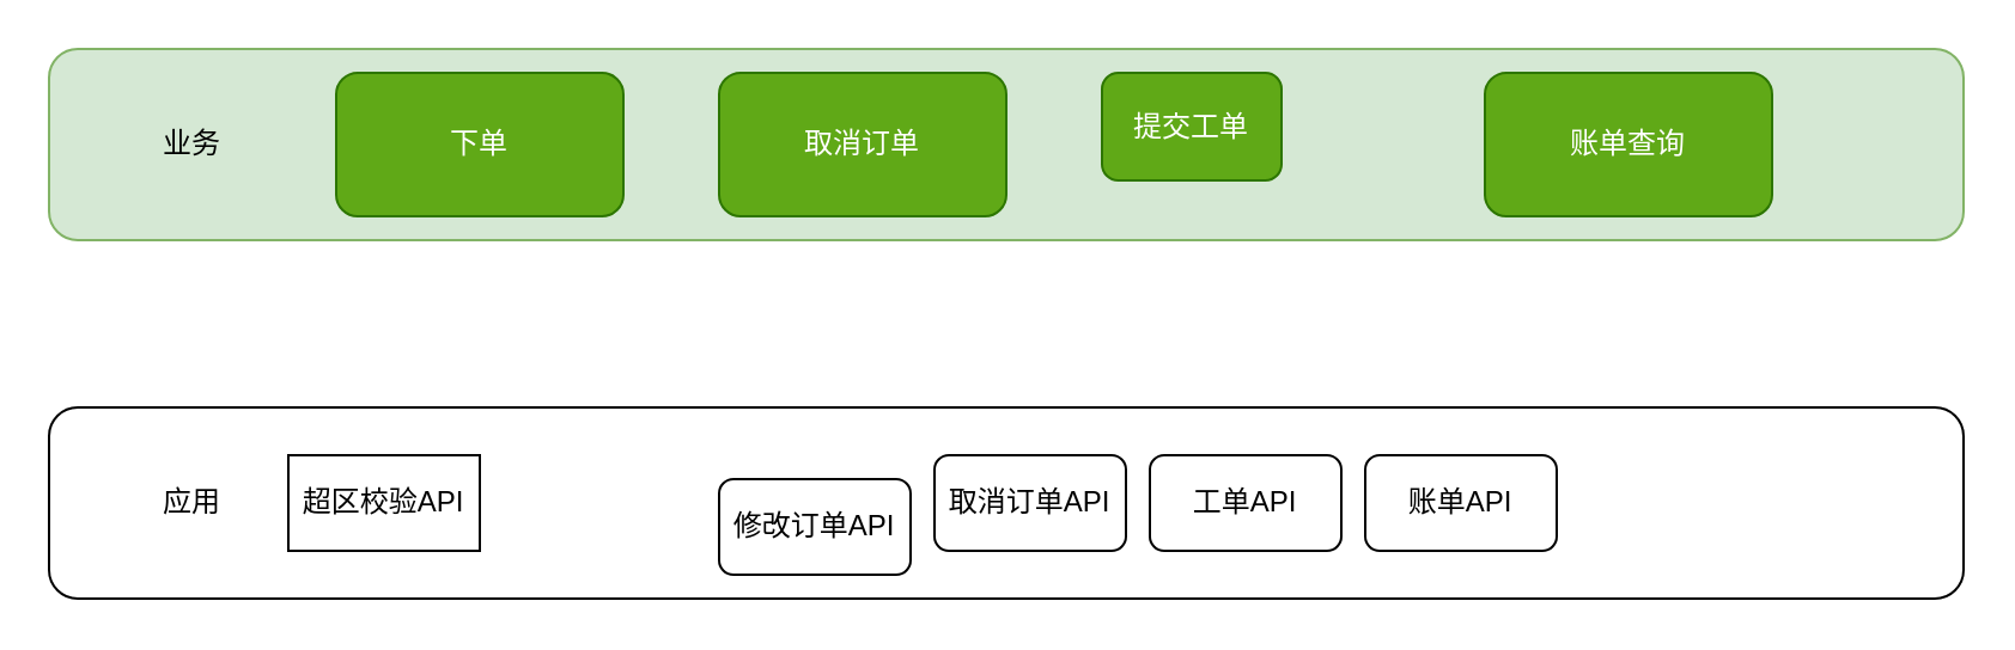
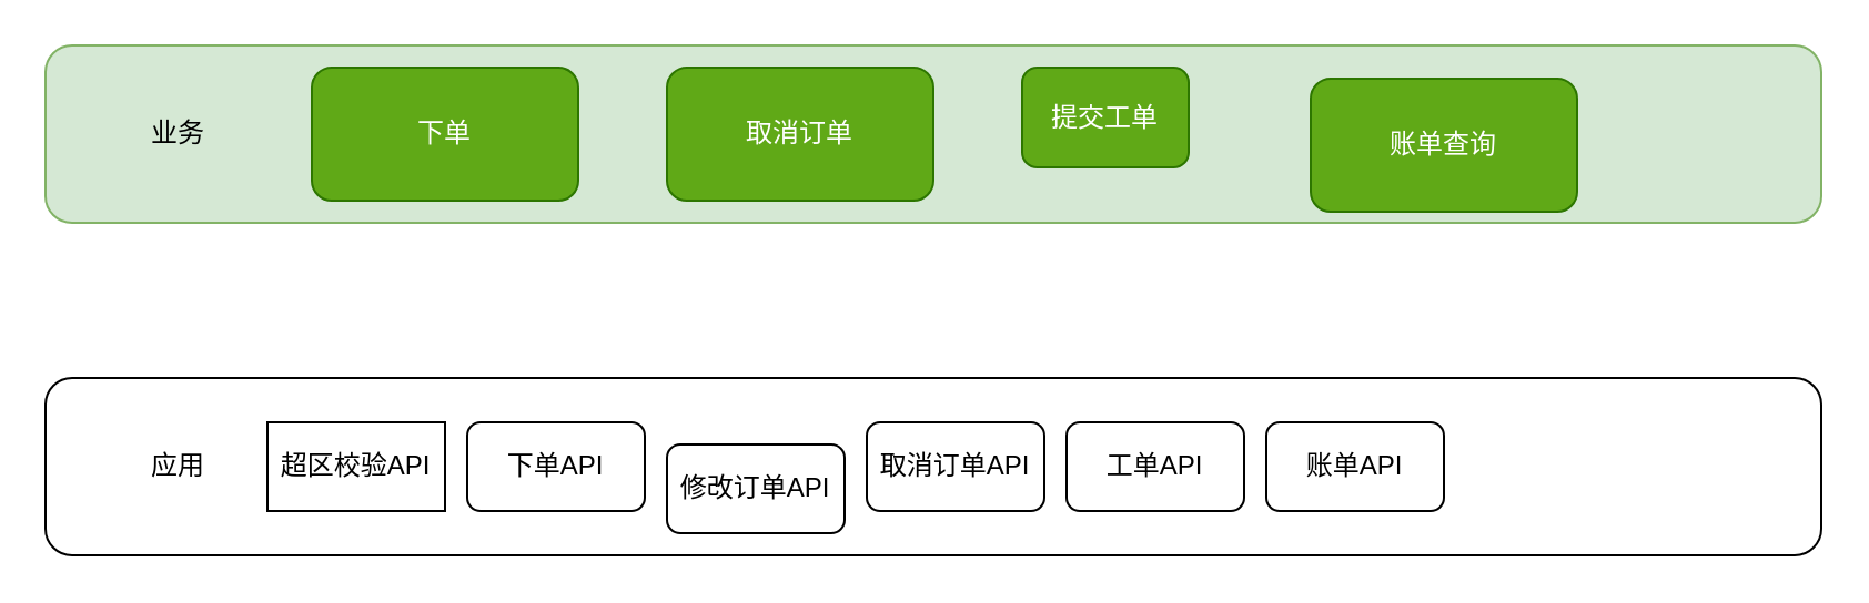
  <mxCell id="0" />
  <mxCell id="1" parent="0" />
  <mxCell id="2" value="" style="rounded=1;whiteSpace=wrap;html=1;fillColor=#d5e8d4;strokeColor=#82b366;" vertex="1" parent="1"><mxGeometry x="20" y="20" width="800" height="80" as="geometry" /></mxCell>
  <mxCell id="3" value="业务" style="text;html=1;strokeColor=none;fillColor=none;align=center;verticalAlign=middle;whiteSpace=wrap;rounded=0;" vertex="1" parent="1"><mxGeometry x="50" y="45" width="60" height="30" as="geometry" /></mxCell>
  <mxCell id="4" value="下单" style="rounded=1;whiteSpace=wrap;html=1;fillColor=#60a917;fontColor=#ffffff;strokeColor=#2D7600;" vertex="1" parent="1"><mxGeometry x="140" y="30" width="120" height="60" as="geometry" /></mxCell>
  <mxCell id="5" value="取消订单" style="rounded=1;whiteSpace=wrap;html=1;fillColor=#60a917;fontColor=#ffffff;strokeColor=#2D7600;" vertex="1" parent="1"><mxGeometry x="300" y="30" width="120" height="60" as="geometry" /></mxCell>
  <mxCell id="6" value="提交工单" style="rounded=1;whiteSpace=wrap;html=1;fillColor=#60a917;fontColor=#ffffff;strokeColor=#2D7600;" vertex="1" parent="1"><mxGeometry x="460" y="30" width="75" height="45" as="geometry" /></mxCell>
  <mxCell id="7" value="" style="rounded=1;whiteSpace=wrap;html=1;" vertex="1" parent="1"><mxGeometry x="20" y="170" width="800" height="80" as="geometry" /></mxCell>
  <mxCell id="8" value="应用" style="text;html=1;strokeColor=none;fillColor=none;align=center;verticalAlign=middle;whiteSpace=wrap;rounded=0;" vertex="1" parent="1"><mxGeometry x="50" y="195" width="60" height="30" as="geometry" /></mxCell>
  <mxCell id="9" value="超区校验API" style="whiteSpace=wrap;html=1;rounded=0;" vertex="1" parent="1"><mxGeometry x="120" y="190" width="80" height="40" as="geometry" /></mxCell>
+ <mxCell id="10" value="下单API" style="rounded=1;whiteSpace=wrap;html=1;" vertex="1" parent="1"><mxGeometry x="210" y="190" width="80" height="40" as="geometry" /></mxCell>
  <mxCell id="11" value="修改订单API" style="rounded=1;whiteSpace=wrap;html=1;" vertex="1" parent="1"><mxGeometry x="300" y="200" width="80" height="40" as="geometry" /></mxCell>
  <mxCell id="12" value="取消订单API" style="rounded=1;whiteSpace=wrap;html=1;" vertex="1" parent="1"><mxGeometry x="390" y="190" width="80" height="40" as="geometry" /></mxCell>
  <mxCell id="13" value="工单API" style="rounded=1;whiteSpace=wrap;html=1;" vertex="1" parent="1"><mxGeometry x="480" y="190" width="80" height="40" as="geometry" /></mxCell>
  <mxCell id="14" value="账单API" style="rounded=1;whiteSpace=wrap;html=1;" vertex="1" parent="1"><mxGeometry x="570" y="190" width="80" height="40" as="geometry" /></mxCell>
- <mxCell id="15" value="账单查询" style="rounded=1;whiteSpace=wrap;html=1;fillColor=#60a917;fontColor=#ffffff;strokeColor=#2D7600;" vertex="1" parent="1"><mxGeometry x="620" y="30" width="120" height="60" as="geometry" /></mxCell>
+ <mxCell id="15" value="账单查询" style="rounded=1;whiteSpace=wrap;html=1;fillColor=#60a917;fontColor=#ffffff;strokeColor=#2D7600;" vertex="1" parent="1"><mxGeometry x="590" y="35" width="120" height="60" as="geometry" /></mxCell>
